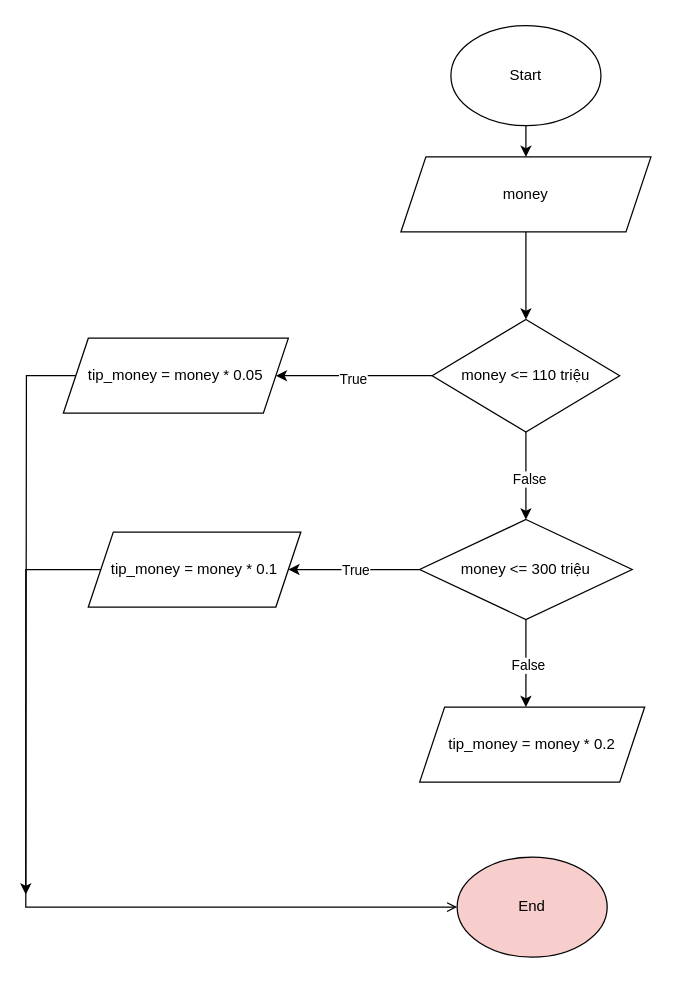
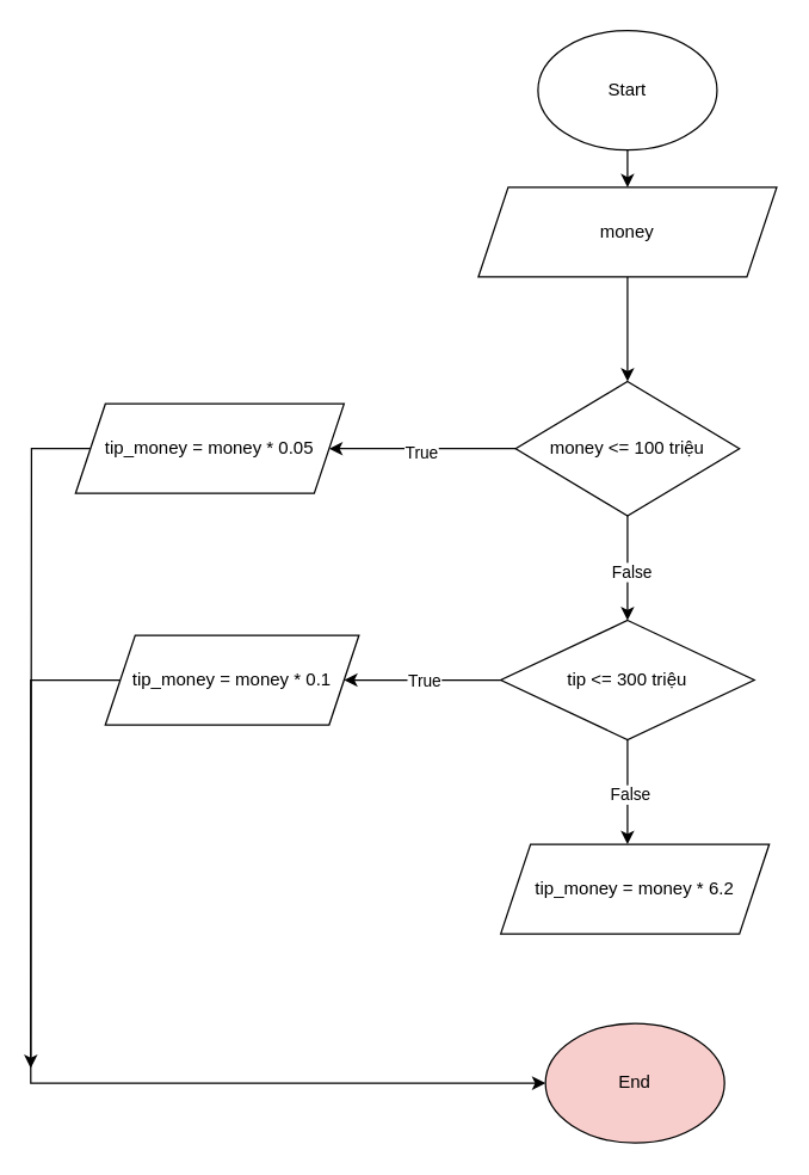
  <mxCell id="0" />
  <mxCell id="1" parent="0" />
  <mxCell id="2" style="edgeStyle=orthogonalEdgeStyle;rounded=0;orthogonalLoop=1;jettySize=auto;html=1;" parent="1" source="3" edge="1"><mxGeometry relative="1" as="geometry"><mxPoint x="420" y="125" as="targetPoint" /></mxGeometry></mxCell>
  <mxCell id="3" value="Start" style="ellipse;whiteSpace=wrap;html=1;" parent="1" vertex="1"><mxGeometry x="360" y="20" width="120" height="80" as="geometry" /></mxCell>
  <mxCell id="4" style="edgeStyle=orthogonalEdgeStyle;rounded=0;orthogonalLoop=1;jettySize=auto;html=1;" parent="1" source="5" edge="1"><mxGeometry relative="1" as="geometry"><mxPoint x="420" y="255" as="targetPoint" /></mxGeometry></mxCell>
  <mxCell id="5" value="money" style="shape=parallelogram;perimeter=parallelogramPerimeter;whiteSpace=wrap;html=1;fixedSize=1;" parent="1" vertex="1"><mxGeometry x="320" y="125" width="200" height="60" as="geometry" /></mxCell>
  <mxCell id="6" style="edgeStyle=orthogonalEdgeStyle;rounded=0;orthogonalLoop=1;jettySize=auto;html=1;" parent="1" source="10" edge="1"><mxGeometry relative="1" as="geometry"><mxPoint x="220" y="300" as="targetPoint" /></mxGeometry></mxCell>
  <mxCell id="7" value="True" style="edgeLabel;html=1;align=center;verticalAlign=middle;resizable=0;points=[];" parent="6" vertex="1" connectable="0"><mxGeometry x="0.021" y="2" relative="1" as="geometry"><mxPoint as="offset" /></mxGeometry></mxCell>
  <mxCell id="8" style="edgeStyle=orthogonalEdgeStyle;rounded=0;orthogonalLoop=1;jettySize=auto;html=1;" parent="1" source="10" edge="1"><mxGeometry relative="1" as="geometry"><mxPoint x="420" y="415" as="targetPoint" /></mxGeometry></mxCell>
  <mxCell id="9" value="False" style="edgeLabel;html=1;align=center;verticalAlign=middle;resizable=0;points=[];" parent="8" vertex="1" connectable="0"><mxGeometry x="0.082" y="2" relative="1" as="geometry"><mxPoint as="offset" /></mxGeometry></mxCell>
- <mxCell id="10" value="money &amp;lt;= 110 triệu" style="rhombus;whiteSpace=wrap;html=1;" parent="1" vertex="1"><mxGeometry x="345" y="255" width="150" height="90" as="geometry" /></mxCell>
+ <mxCell id="10" value="money &amp;lt;= 100 triệu" style="rhombus;whiteSpace=wrap;html=1;" parent="1" vertex="1"><mxGeometry x="345" y="255" width="150" height="90" as="geometry" /></mxCell>
  <mxCell id="11" style="edgeStyle=orthogonalEdgeStyle;rounded=0;orthogonalLoop=1;jettySize=auto;html=1;" parent="1" source="15" edge="1"><mxGeometry relative="1" as="geometry"><mxPoint x="230" y="455" as="targetPoint" /></mxGeometry></mxCell>
  <mxCell id="12" value="True" style="edgeLabel;html=1;align=center;verticalAlign=middle;resizable=0;points=[];" parent="11" vertex="1" connectable="0"><mxGeometry x="-0.003" y="1" relative="1" as="geometry"><mxPoint x="1" y="-1" as="offset" /></mxGeometry></mxCell>
  <mxCell id="13" style="edgeStyle=orthogonalEdgeStyle;rounded=0;orthogonalLoop=1;jettySize=auto;html=1;" parent="1" source="15" edge="1"><mxGeometry relative="1" as="geometry"><mxPoint x="420" y="565" as="targetPoint" /></mxGeometry></mxCell>
  <mxCell id="14" value="False" style="edgeLabel;html=1;align=center;verticalAlign=middle;resizable=0;points=[];" parent="13" vertex="1" connectable="0"><mxGeometry x="0.054" y="1" relative="1" as="geometry"><mxPoint as="offset" /></mxGeometry></mxCell>
- <mxCell id="15" value="money &amp;lt;= 300 triệu" style="rhombus;whiteSpace=wrap;html=1;" parent="1" vertex="1"><mxGeometry x="335" y="415" width="170" height="80" as="geometry" /></mxCell>
+ <mxCell id="15" value="tip &amp;lt;= 300 triệu" style="rhombus;whiteSpace=wrap;html=1;" parent="1" vertex="1"><mxGeometry x="335" y="415" width="170" height="80" as="geometry" /></mxCell>
  <mxCell id="16" style="edgeStyle=orthogonalEdgeStyle;rounded=0;orthogonalLoop=1;jettySize=auto;html=1;" parent="1" source="17" edge="1"><mxGeometry relative="1" as="geometry"><mxPoint x="20" y="715" as="targetPoint" /></mxGeometry></mxCell>
  <mxCell id="17" value="tip_money = money * 0.05" style="shape=parallelogram;perimeter=parallelogramPerimeter;whiteSpace=wrap;html=1;fixedSize=1;" parent="1" vertex="1"><mxGeometry x="50" y="270" width="180" height="60" as="geometry" /></mxCell>
- <mxCell id="18" style="edgeStyle=orthogonalEdgeStyle;rounded=0;orthogonalLoop=1;jettySize=auto;html=1;entryX=0;entryY=0.5;entryDx=0;entryDy=0;endArrow=open;" parent="1" source="19" target="21" edge="1"><mxGeometry relative="1" as="geometry"><mxPoint x="20" y="715" as="targetPoint" /><Array as="points"><mxPoint x="20" y="455" /><mxPoint x="20" y="725" /></Array></mxGeometry></mxCell>
+ <mxCell id="18" style="edgeStyle=orthogonalEdgeStyle;rounded=0;orthogonalLoop=1;jettySize=auto;html=1;entryX=0;entryY=0.5;entryDx=0;entryDy=0;" parent="1" source="19" target="21" edge="1"><mxGeometry relative="1" as="geometry"><mxPoint x="20" y="715" as="targetPoint" /><Array as="points"><mxPoint x="20" y="455" /><mxPoint x="20" y="725" /></Array></mxGeometry></mxCell>
  <mxCell id="19" value="tip_money = money * 0.1" style="shape=parallelogram;perimeter=parallelogramPerimeter;whiteSpace=wrap;html=1;fixedSize=1;" parent="1" vertex="1"><mxGeometry x="70" y="425" width="170" height="60" as="geometry" /></mxCell>
- <mxCell id="20" value="tip_money = money * 0.2" style="shape=parallelogram;perimeter=parallelogramPerimeter;whiteSpace=wrap;html=1;fixedSize=1;" parent="1" vertex="1"><mxGeometry x="335" y="565" width="180" height="60" as="geometry" /></mxCell>
+ <mxCell id="20" value="tip_money = money * 6.2" style="shape=parallelogram;perimeter=parallelogramPerimeter;whiteSpace=wrap;html=1;fixedSize=1;" parent="1" vertex="1"><mxGeometry x="335" y="565" width="180" height="60" as="geometry" /></mxCell>
  <mxCell id="21" value="End" style="ellipse;whiteSpace=wrap;html=1;fillColor=#f8cecc;" parent="1" vertex="1"><mxGeometry x="365" y="685" width="120" height="80" as="geometry" /></mxCell>
